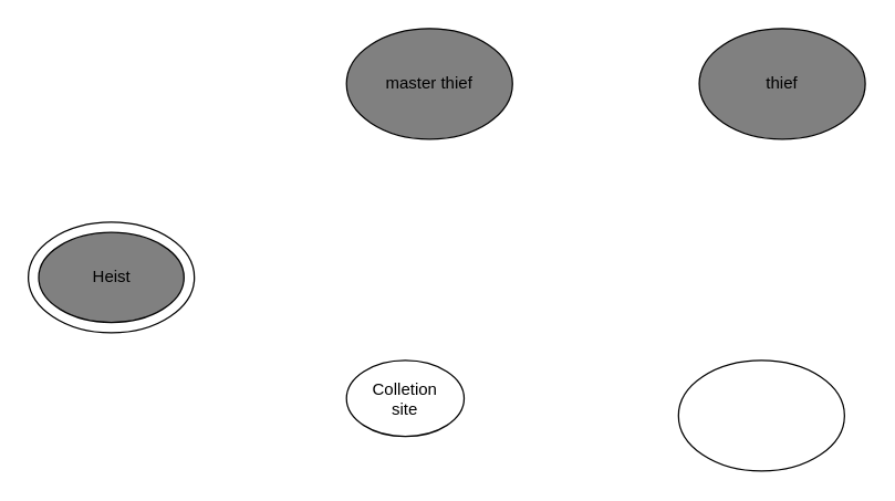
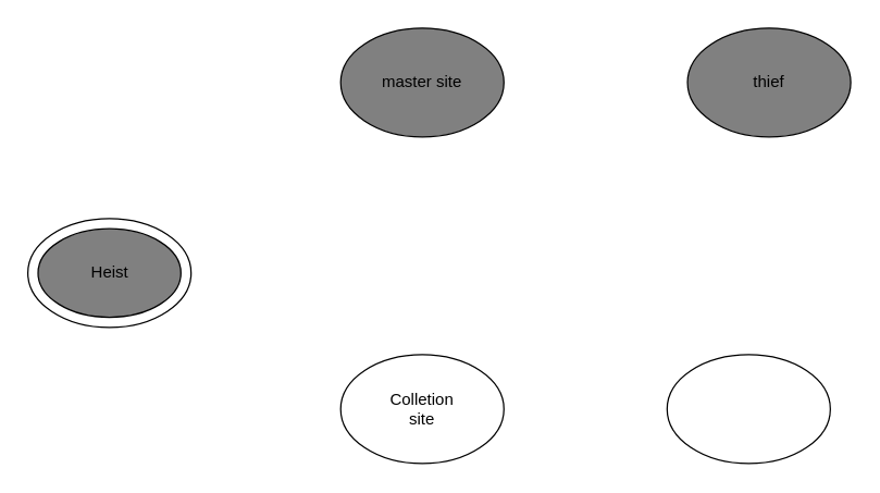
  <mxCell id="0" />
  <mxCell id="1" parent="0" />
  <mxCell id="2" value="Heist" style="ellipse;whiteSpace=wrap;html=1;" vertex="1" parent="1"><mxGeometry x="20" y="160" width="120" height="80" as="geometry" /></mxCell>
  <mxCell id="3" value="Heist&lt;br&gt;" style="ellipse;whiteSpace=wrap;html=1;fillColor=#808080;" vertex="1" parent="1"><mxGeometry x="27.5" y="167.5" width="105" height="65" as="geometry" /></mxCell>
- <mxCell id="4" value="master thief&lt;br&gt;" style="ellipse;whiteSpace=wrap;html=1;fillColor=#808080;" vertex="1" parent="1"><mxGeometry x="250" y="20" width="120" height="80" as="geometry" /></mxCell>
+ <mxCell id="4" value="master site&lt;br&gt;" style="ellipse;whiteSpace=wrap;html=1;fillColor=#808080;" vertex="1" parent="1"><mxGeometry x="250" y="20" width="120" height="80" as="geometry" /></mxCell>
  <mxCell id="5" value="thief&lt;br&gt;" style="ellipse;whiteSpace=wrap;html=1;fillColor=#808080;" vertex="1" parent="1"><mxGeometry x="505" y="20" width="120" height="80" as="geometry" /></mxCell>
- <mxCell id="6" value="Colletion&lt;br&gt;site&lt;br&gt;" style="ellipse;whiteSpace=wrap;html=1;" vertex="1" parent="1"><mxGeometry x="250" y="260" width="85" height="55" as="geometry" /></mxCell>
+ <mxCell id="6" value="Colletion&lt;br&gt;site&lt;br&gt;" style="ellipse;whiteSpace=wrap;html=1;" vertex="1" parent="1"><mxGeometry x="250" y="260" width="120" height="80" as="geometry" /></mxCell>
  <mxCell id="7" value="" style="ellipse;whiteSpace=wrap;html=1;" vertex="1" parent="1"><mxGeometry x="490" y="260" width="120" height="80" as="geometry" /></mxCell>
